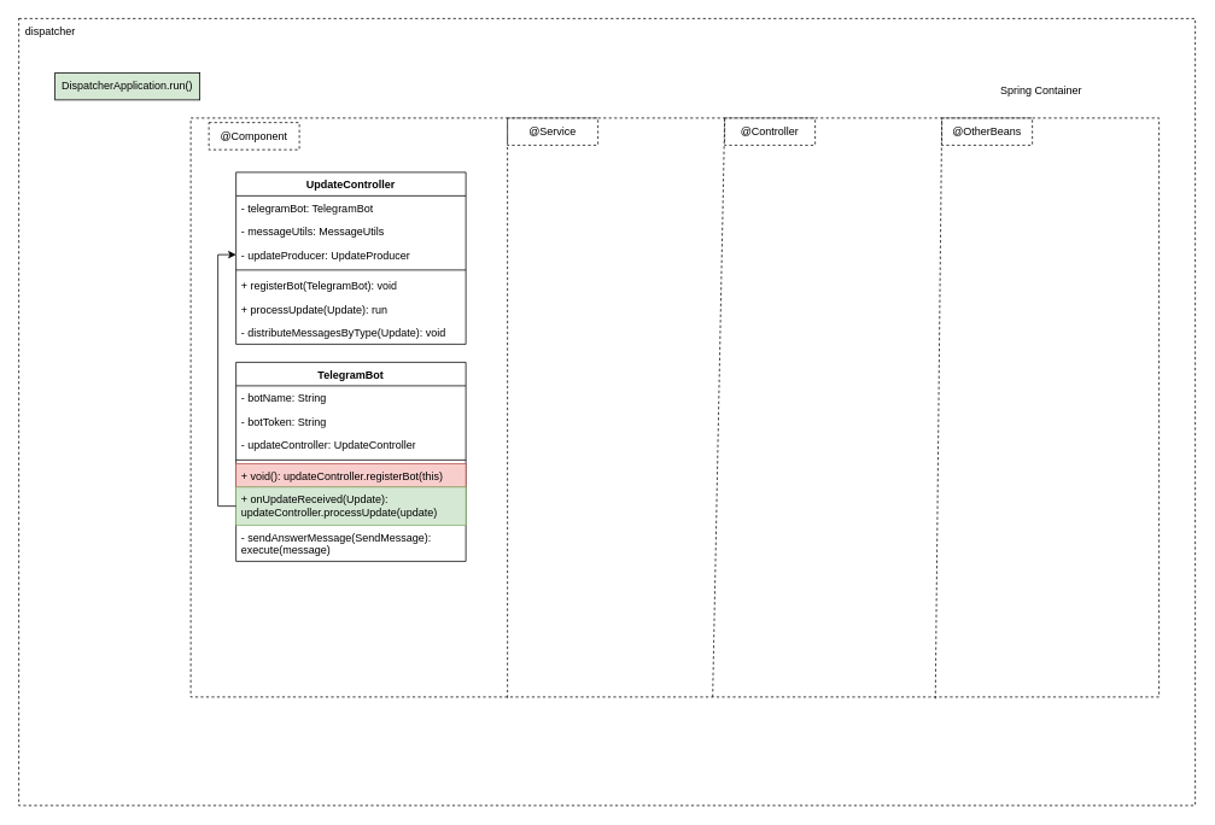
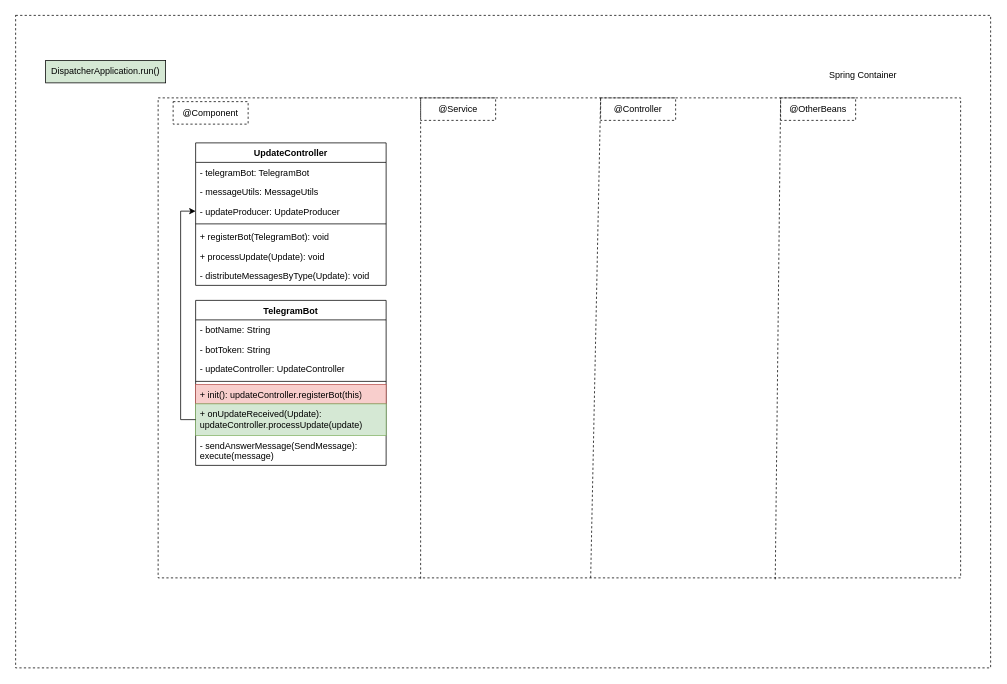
  <mxCell id="0" />
  <mxCell id="1" parent="0" />
  <mxCell id="2" value="" style="rounded=0;whiteSpace=wrap;html=1;fillColor=none;dashed=1;" vertex="1" parent="1"><mxGeometry x="20" y="20" width="1300" height="870" as="geometry" /></mxCell>
- <mxCell id="3" value="dispatcher" style="text;html=1;strokeColor=none;fillColor=none;align=center;verticalAlign=middle;whiteSpace=wrap;rounded=0;" vertex="1" parent="1"><mxGeometry x="20" y="20" width="70" height="30" as="geometry" /></mxCell>
  <mxCell id="4" value="DispatcherApplication.run()" style="rounded=0;whiteSpace=wrap;html=1;fillColor=#d5e8d4;" vertex="1" parent="1"><mxGeometry x="60" y="80" width="160" height="30" as="geometry" /></mxCell>
  <mxCell id="5" value="" style="rounded=0;whiteSpace=wrap;html=1;fillColor=none;dashed=1;" vertex="1" parent="1"><mxGeometry x="210" y="130" width="1070" height="640" as="geometry" /></mxCell>
  <mxCell id="6" value="Spring Container" style="text;html=1;strokeColor=none;fillColor=none;align=center;verticalAlign=middle;whiteSpace=wrap;rounded=0;" vertex="1" parent="1"><mxGeometry x="1100" y="85" width="100" height="30" as="geometry" /></mxCell>
  <mxCell id="7" value="" style="endArrow=none;html=1;rounded=0;entryX=0.25;entryY=0;entryDx=0;entryDy=0;dashed=1;" edge="1" parent="1"><mxGeometry width="50" height="50" relative="1" as="geometry"><mxPoint x="560" y="771" as="sourcePoint" /><mxPoint x="560" y="130" as="targetPoint" /></mxGeometry></mxCell>
  <mxCell id="8" value="" style="endArrow=none;html=1;rounded=0;entryX=0.25;entryY=0;entryDx=0;entryDy=0;exitX=0.539;exitY=1;exitDx=0;exitDy=0;dashed=1;exitPerimeter=0;" edge="1" parent="1" source="5"><mxGeometry width="50" height="50" relative="1" as="geometry"><mxPoint x="800" y="620" as="sourcePoint" /><mxPoint x="800" y="130" as="targetPoint" /></mxGeometry></mxCell>
  <mxCell id="9" value="" style="endArrow=none;html=1;rounded=0;entryX=0.25;entryY=0;entryDx=0;entryDy=0;exitX=0.769;exitY=1.003;exitDx=0;exitDy=0;dashed=1;exitPerimeter=0;" edge="1" parent="1" source="5"><mxGeometry width="50" height="50" relative="1" as="geometry"><mxPoint x="1040" y="620" as="sourcePoint" /><mxPoint x="1040" y="130" as="targetPoint" /></mxGeometry></mxCell>
  <mxCell id="10" value="@Component" style="text;html=1;strokeColor=default;fillColor=none;align=center;verticalAlign=middle;whiteSpace=wrap;rounded=0;dashed=1;" vertex="1" parent="1"><mxGeometry x="230" y="135" width="100" height="30" as="geometry" /></mxCell>
  <mxCell id="11" value="@Service" style="text;html=1;strokeColor=default;fillColor=none;align=center;verticalAlign=middle;whiteSpace=wrap;rounded=0;dashed=1;" vertex="1" parent="1"><mxGeometry x="560" y="130" width="100" height="30" as="geometry" /></mxCell>
  <mxCell id="12" value="@Controller" style="text;html=1;strokeColor=default;fillColor=none;align=center;verticalAlign=middle;whiteSpace=wrap;rounded=0;dashed=1;" vertex="1" parent="1"><mxGeometry x="800" y="130" width="100" height="30" as="geometry" /></mxCell>
  <mxCell id="13" value="@OtherBeans" style="text;html=1;strokeColor=default;fillColor=none;align=center;verticalAlign=middle;whiteSpace=wrap;rounded=0;dashed=1;" vertex="1" parent="1"><mxGeometry x="1040" y="130" width="100" height="30" as="geometry" /></mxCell>
  <mxCell id="14" value="UpdateController" style="swimlane;fontStyle=1;align=center;verticalAlign=top;childLayout=stackLayout;horizontal=1;startSize=26;horizontalStack=0;resizeParent=1;resizeParentMax=0;resizeLast=0;collapsible=1;marginBottom=0;whiteSpace=wrap;html=1;" vertex="1" parent="1"><mxGeometry x="260" y="190" width="254" height="190" as="geometry" /></mxCell>
  <mxCell id="15" value="- telegramBot: TelegramBot" style="text;strokeColor=none;fillColor=none;align=left;verticalAlign=top;spacingLeft=4;spacingRight=4;overflow=hidden;rotatable=0;points=[[0,0.5],[1,0.5]];portConstraint=eastwest;whiteSpace=wrap;html=1;" vertex="1" parent="14"><mxGeometry y="26" width="254" height="26" as="geometry" /></mxCell>
  <mxCell id="16" value="- messageUtils: MessageUtils" style="text;strokeColor=none;fillColor=none;align=left;verticalAlign=top;spacingLeft=4;spacingRight=4;overflow=hidden;rotatable=0;points=[[0,0.5],[1,0.5]];portConstraint=eastwest;whiteSpace=wrap;html=1;" vertex="1" parent="14"><mxGeometry y="52" width="254" height="26" as="geometry" /></mxCell>
  <mxCell id="17" value="- updateProducer: UpdateProducer" style="text;strokeColor=none;fillColor=none;align=left;verticalAlign=top;spacingLeft=4;spacingRight=4;overflow=hidden;rotatable=0;points=[[0,0.5],[1,0.5]];portConstraint=eastwest;whiteSpace=wrap;html=1;dashed=1;" vertex="1" parent="14"><mxGeometry y="78" width="254" height="26" as="geometry" /></mxCell>
  <mxCell id="18" value="" style="line;strokeWidth=1;fillColor=none;align=left;verticalAlign=middle;spacingTop=-1;spacingLeft=3;spacingRight=3;rotatable=0;labelPosition=right;points=[];portConstraint=eastwest;strokeColor=inherit;" vertex="1" parent="14"><mxGeometry y="104" width="254" height="8" as="geometry" /></mxCell>
  <mxCell id="19" value="+ registerBot(TelegramBot): void" style="text;strokeColor=none;fillColor=none;align=left;verticalAlign=top;spacingLeft=4;spacingRight=4;overflow=hidden;rotatable=0;points=[[0,0.5],[1,0.5]];portConstraint=eastwest;whiteSpace=wrap;html=1;dashed=1;" vertex="1" parent="14"><mxGeometry y="112" width="254" height="26" as="geometry" /></mxCell>
- <mxCell id="20" value="+ processUpdate(Update): run" style="text;strokeColor=none;fillColor=none;align=left;verticalAlign=top;spacingLeft=4;spacingRight=4;overflow=hidden;rotatable=0;points=[[0,0.5],[1,0.5]];portConstraint=eastwest;whiteSpace=wrap;html=1;" vertex="1" parent="14"><mxGeometry y="138" width="254" height="26" as="geometry" /></mxCell>
+ <mxCell id="20" value="+ processUpdate(Update): void" style="text;strokeColor=none;fillColor=none;align=left;verticalAlign=top;spacingLeft=4;spacingRight=4;overflow=hidden;rotatable=0;points=[[0,0.5],[1,0.5]];portConstraint=eastwest;whiteSpace=wrap;html=1;" vertex="1" parent="14"><mxGeometry y="138" width="254" height="26" as="geometry" /></mxCell>
  <mxCell id="21" value="- distributeMessagesByType(Update): void" style="text;strokeColor=none;fillColor=none;align=left;verticalAlign=top;spacingLeft=4;spacingRight=4;overflow=hidden;rotatable=0;points=[[0,0.5],[1,0.5]];portConstraint=eastwest;whiteSpace=wrap;html=1;" vertex="1" parent="14"><mxGeometry y="164" width="254" height="26" as="geometry" /></mxCell>
  <mxCell id="22" value="TelegramBot" style="swimlane;fontStyle=1;align=center;verticalAlign=top;childLayout=stackLayout;horizontal=1;startSize=26;horizontalStack=0;resizeParent=1;resizeParentMax=0;resizeLast=0;collapsible=1;marginBottom=0;whiteSpace=wrap;html=1;" vertex="1" parent="1"><mxGeometry x="260" y="400" width="254" height="220" as="geometry" /></mxCell>
  <mxCell id="23" value="- botName: String" style="text;strokeColor=none;fillColor=none;align=left;verticalAlign=top;spacingLeft=4;spacingRight=4;overflow=hidden;rotatable=0;points=[[0,0.5],[1,0.5]];portConstraint=eastwest;whiteSpace=wrap;html=1;" vertex="1" parent="22"><mxGeometry y="26" width="254" height="26" as="geometry" /></mxCell>
  <mxCell id="24" value="- botToken: String" style="text;strokeColor=none;fillColor=none;align=left;verticalAlign=top;spacingLeft=4;spacingRight=4;overflow=hidden;rotatable=0;points=[[0,0.5],[1,0.5]];portConstraint=eastwest;whiteSpace=wrap;html=1;" vertex="1" parent="22"><mxGeometry y="52" width="254" height="26" as="geometry" /></mxCell>
  <mxCell id="25" value="- updateController: UpdateController" style="text;strokeColor=none;fillColor=none;align=left;verticalAlign=top;spacingLeft=4;spacingRight=4;overflow=hidden;rotatable=0;points=[[0,0.5],[1,0.5]];portConstraint=eastwest;whiteSpace=wrap;html=1;" vertex="1" parent="22"><mxGeometry y="78" width="254" height="26" as="geometry" /></mxCell>
  <mxCell id="26" value="" style="line;strokeWidth=1;fillColor=none;align=left;verticalAlign=middle;spacingTop=-1;spacingLeft=3;spacingRight=3;rotatable=0;labelPosition=right;points=[];portConstraint=eastwest;strokeColor=inherit;" vertex="1" parent="22"><mxGeometry y="104" width="254" height="8" as="geometry" /></mxCell>
- <mxCell id="27" value="+ void(): updateController.registerBot(this)" style="text;strokeColor=#b85450;fillColor=#f8cecc;align=left;verticalAlign=top;spacingLeft=4;spacingRight=4;overflow=hidden;rotatable=0;points=[[0,0.5],[1,0.5]];portConstraint=eastwest;whiteSpace=wrap;html=1;" vertex="1" parent="22"><mxGeometry y="112" width="254" height="26" as="geometry" /></mxCell>
+ <mxCell id="27" value="+ init(): updateController.registerBot(this)" style="text;strokeColor=#b85450;fillColor=#f8cecc;align=left;verticalAlign=top;spacingLeft=4;spacingRight=4;overflow=hidden;rotatable=0;points=[[0,0.5],[1,0.5]];portConstraint=eastwest;whiteSpace=wrap;html=1;" vertex="1" parent="22"><mxGeometry y="112" width="254" height="26" as="geometry" /></mxCell>
  <mxCell id="28" value="+ onUpdateReceived(Update): updateController.processUpdate(update)" style="text;strokeColor=#82b366;fillColor=#d5e8d4;align=left;verticalAlign=top;spacingLeft=4;spacingRight=4;overflow=hidden;rotatable=0;points=[[0,0.5],[1,0.5]];portConstraint=eastwest;whiteSpace=wrap;html=1;" vertex="1" parent="22"><mxGeometry y="138" width="254" height="42" as="geometry" /></mxCell>
  <mxCell id="29" value="- sendAnswerMessage(SendMessage): execute(message)" style="text;strokeColor=none;fillColor=none;align=left;verticalAlign=top;spacingLeft=4;spacingRight=4;overflow=hidden;rotatable=0;points=[[0,0.5],[1,0.5]];portConstraint=eastwest;whiteSpace=wrap;html=1;" vertex="1" parent="22"><mxGeometry y="180" width="254" height="40" as="geometry" /></mxCell>
  <mxCell id="30" style="edgeStyle=orthogonalEdgeStyle;rounded=0;orthogonalLoop=1;jettySize=auto;html=1;exitX=0;exitY=0.5;exitDx=0;exitDy=0;entryX=0;entryY=0.5;entryDx=0;entryDy=0;" edge="1" parent="1" source="28" target="17"><mxGeometry relative="1" as="geometry"><Array as="points"><mxPoint x="240" y="559" /><mxPoint x="240" y="281" /></Array></mxGeometry></mxCell>
